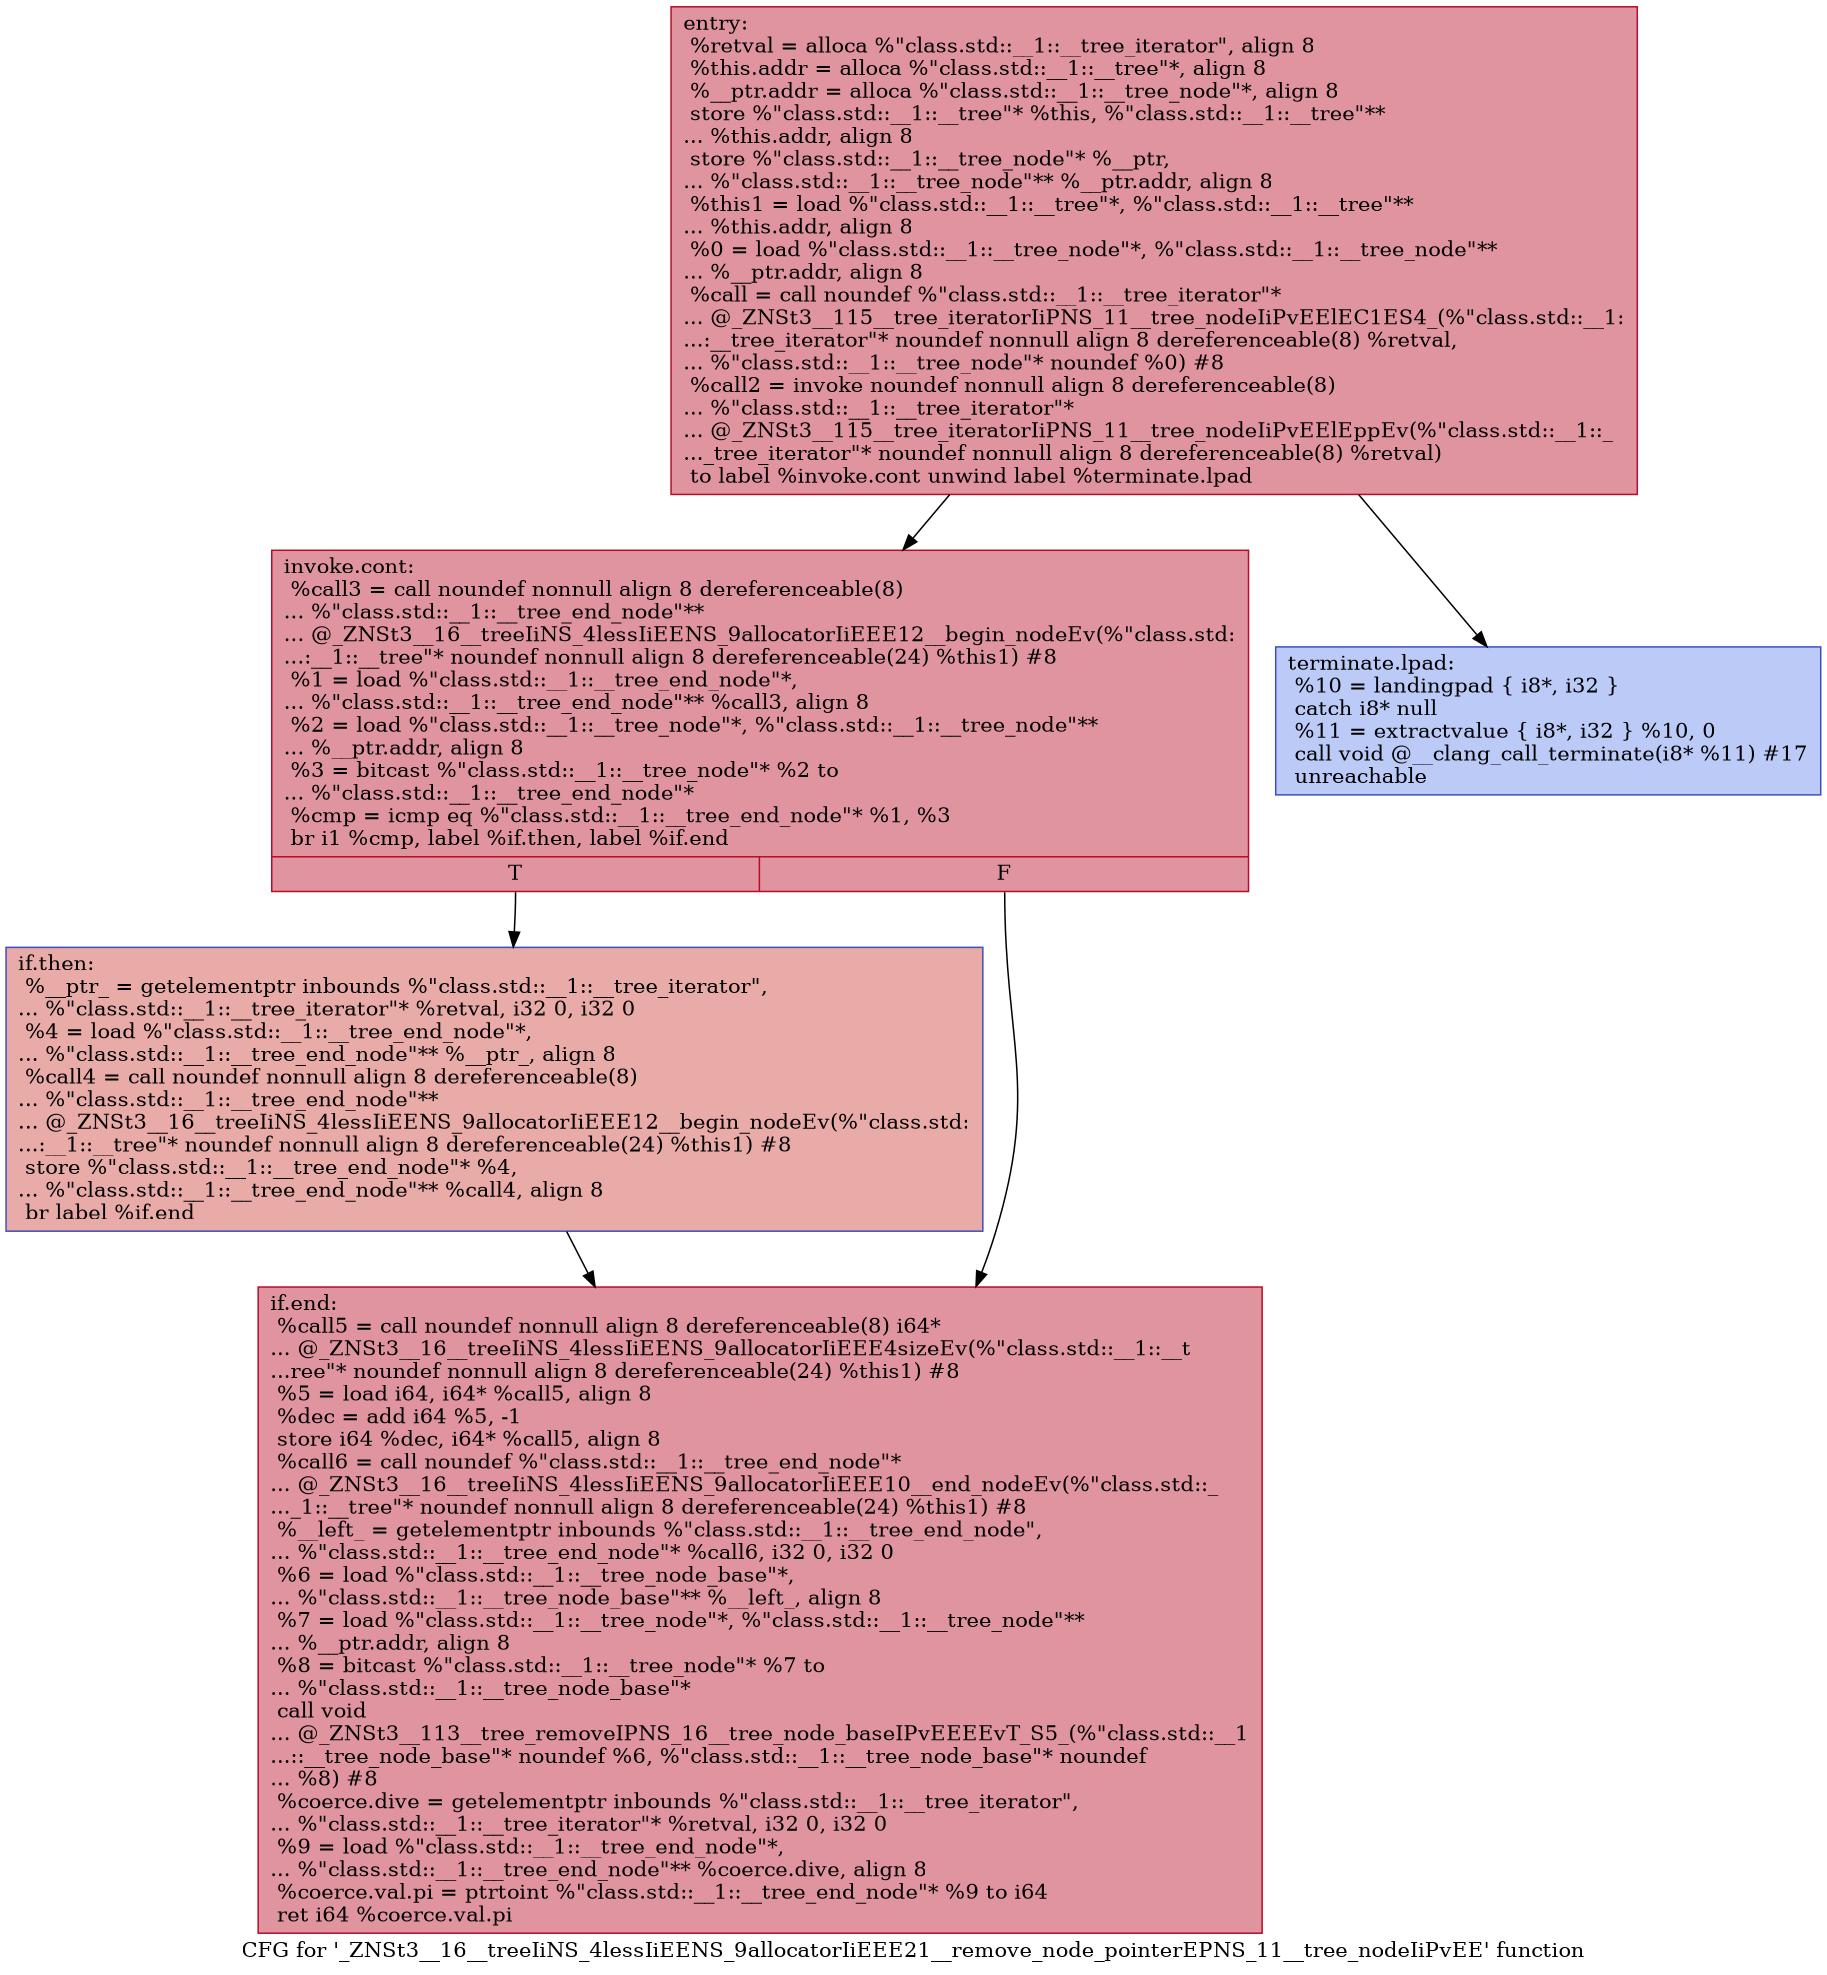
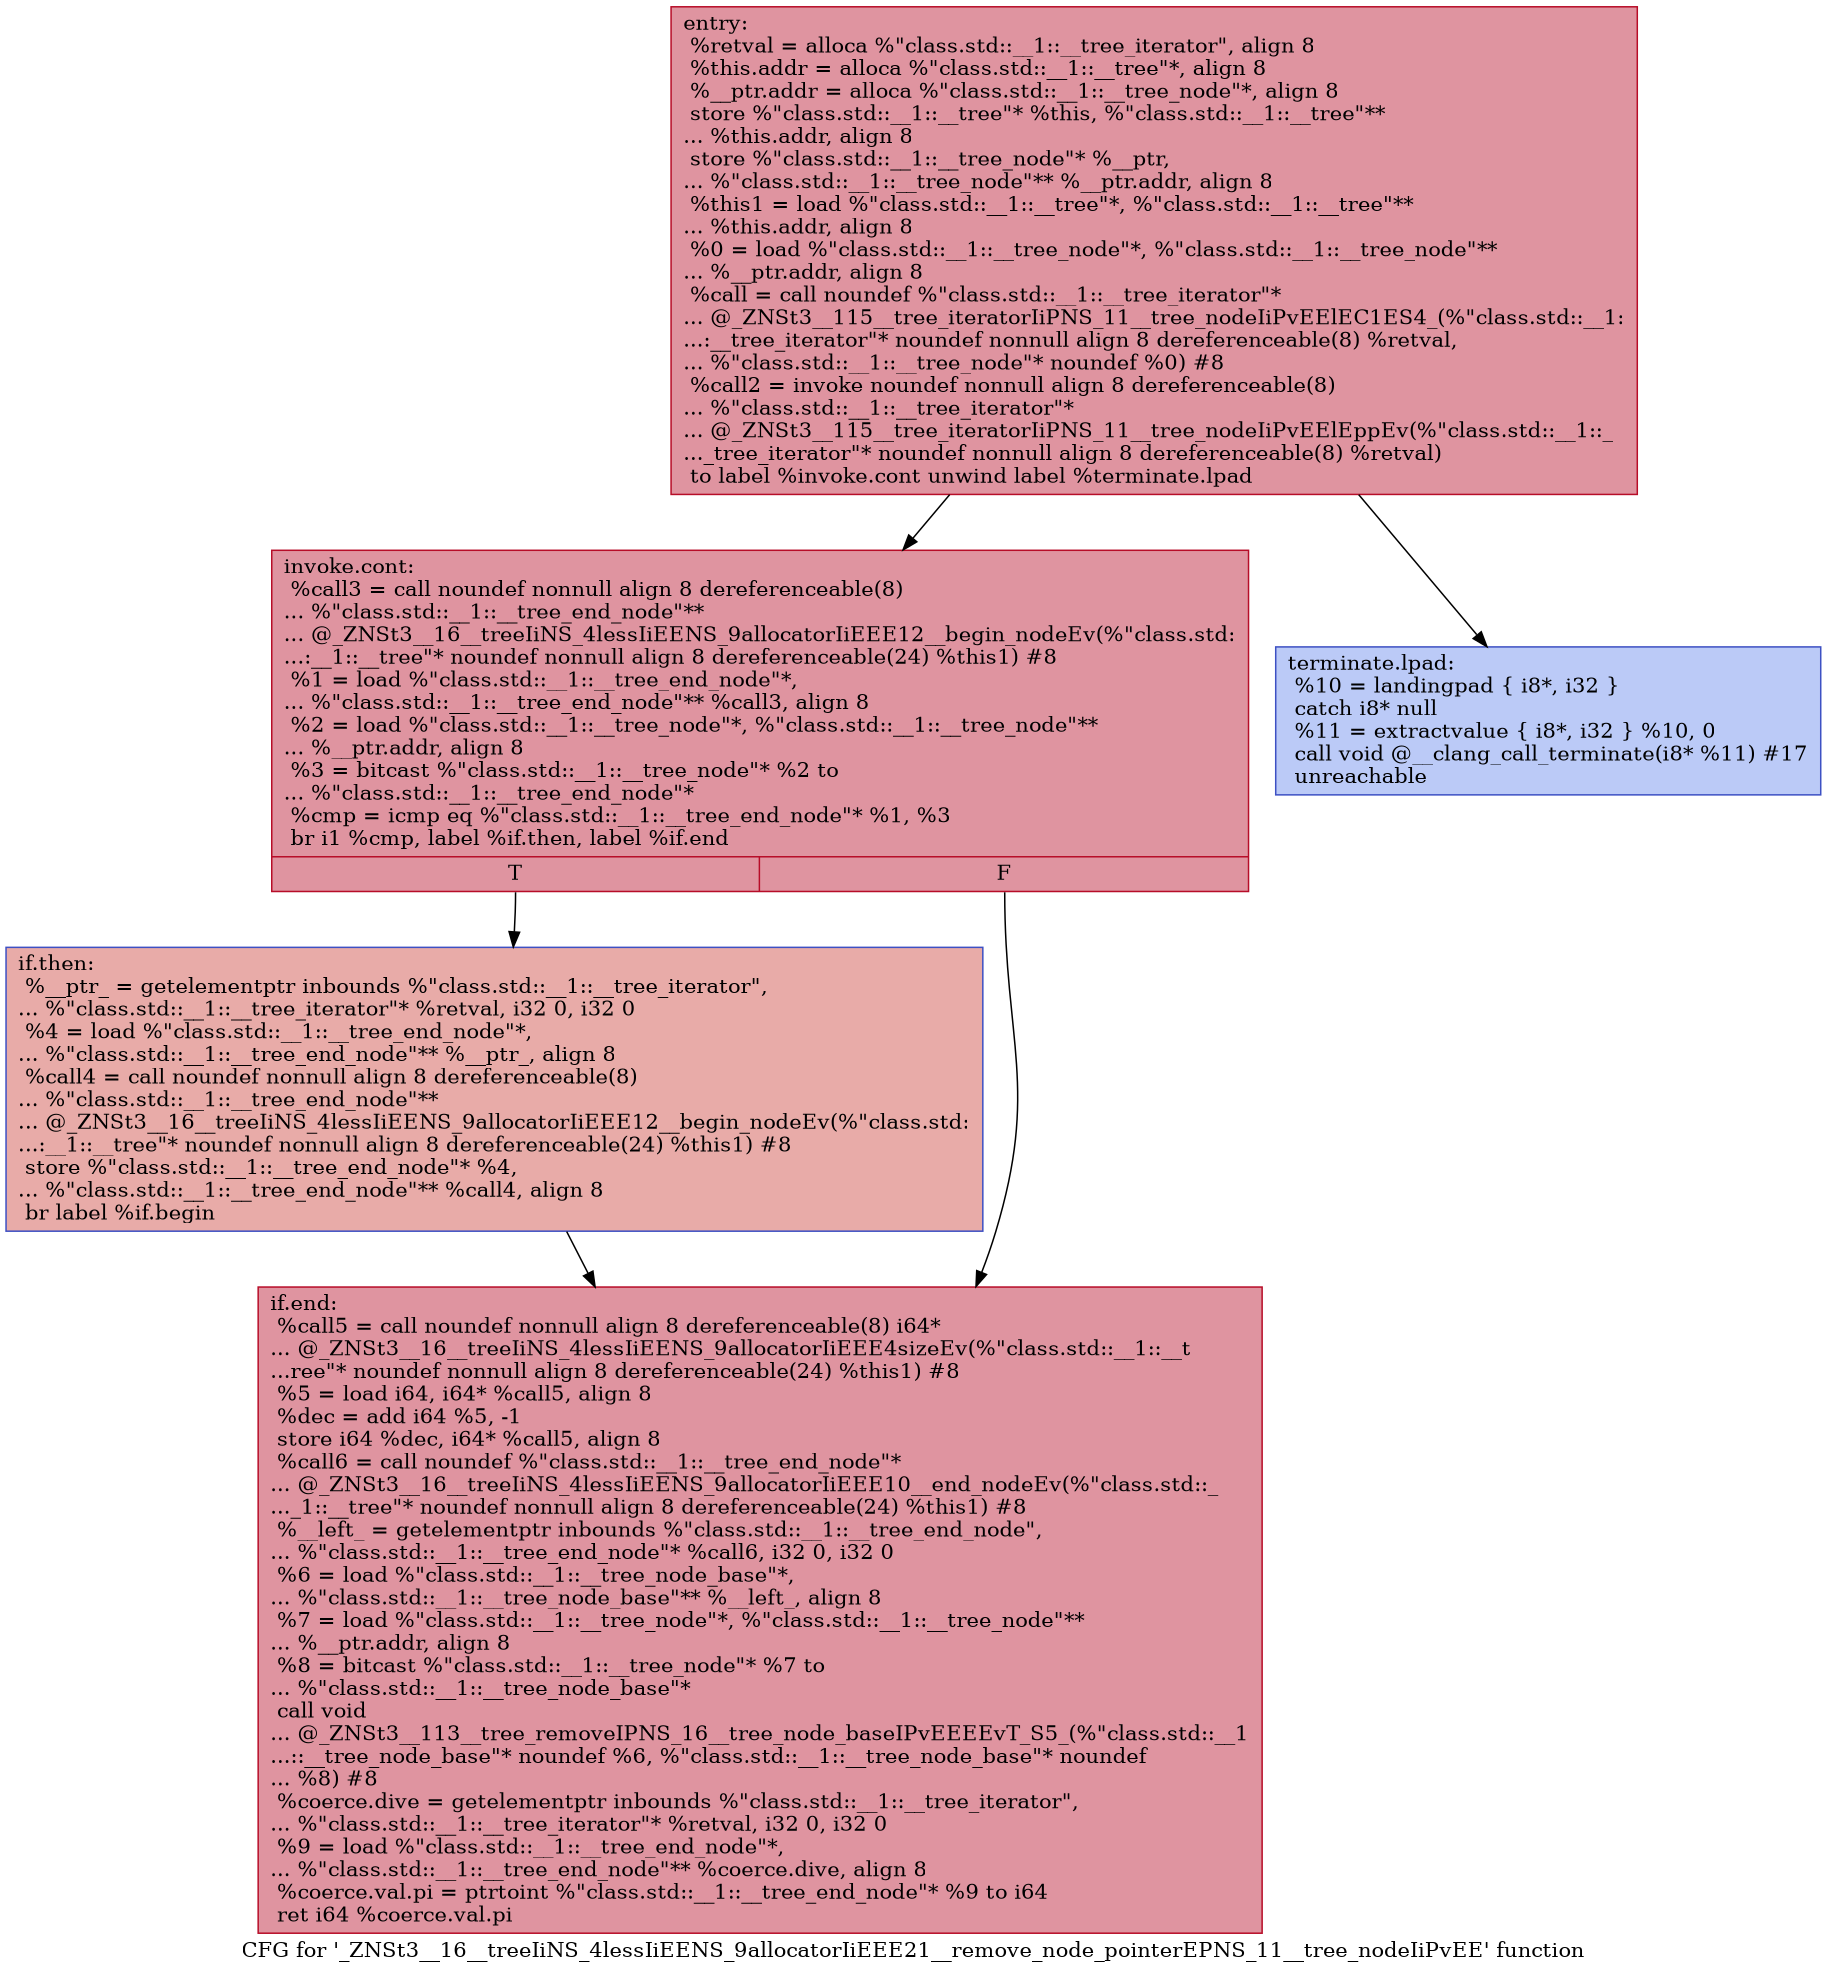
  digraph {
    label="CFG for '_ZNSt3__16__treeIiNS_4lessIiEENS_9allocatorIiEEE21__remove_node_pointerEPNS_11__tree_nodeIiPvEE' function"
    node [color="#b70d28ff" fillcolor="#b70d2870" shape=record style=filled]
    n1 [label="{entry:\l  %retval = alloca %\"class.std::__1::__tree_iterator\", align 8\l  %this.addr = alloca %\"class.std::__1::__tree\"*, align 8\l  %__ptr.addr = alloca %\"class.std::__1::__tree_node\"*, align 8\l  store %\"class.std::__1::__tree\"* %this, %\"class.std::__1::__tree\"**\l... %this.addr, align 8\l  store %\"class.std::__1::__tree_node\"* %__ptr,\l... %\"class.std::__1::__tree_node\"** %__ptr.addr, align 8\l  %this1 = load %\"class.std::__1::__tree\"*, %\"class.std::__1::__tree\"**\l... %this.addr, align 8\l  %0 = load %\"class.std::__1::__tree_node\"*, %\"class.std::__1::__tree_node\"**\l... %__ptr.addr, align 8\l  %call = call noundef %\"class.std::__1::__tree_iterator\"*\l... @_ZNSt3__115__tree_iteratorIiPNS_11__tree_nodeIiPvEElEC1ES4_(%\"class.std::__1:\l...:__tree_iterator\"* noundef nonnull align 8 dereferenceable(8) %retval,\l... %\"class.std::__1::__tree_node\"* noundef %0) #8\l  %call2 = invoke noundef nonnull align 8 dereferenceable(8)\l... %\"class.std::__1::__tree_iterator\"*\l... @_ZNSt3__115__tree_iteratorIiPNS_11__tree_nodeIiPvEElEppEv(%\"class.std::__1::_\l..._tree_iterator\"* noundef nonnull align 8 dereferenceable(8) %retval)\l          to label %invoke.cont unwind label %terminate.lpad\l}"]
    n2 [label="{invoke.cont:                                      \l  %call3 = call noundef nonnull align 8 dereferenceable(8)\l... %\"class.std::__1::__tree_end_node\"**\l... @_ZNSt3__16__treeIiNS_4lessIiEENS_9allocatorIiEEE12__begin_nodeEv(%\"class.std:\l...:__1::__tree\"* noundef nonnull align 8 dereferenceable(24) %this1) #8\l  %1 = load %\"class.std::__1::__tree_end_node\"*,\l... %\"class.std::__1::__tree_end_node\"** %call3, align 8\l  %2 = load %\"class.std::__1::__tree_node\"*, %\"class.std::__1::__tree_node\"**\l... %__ptr.addr, align 8\l  %3 = bitcast %\"class.std::__1::__tree_node\"* %2 to\l... %\"class.std::__1::__tree_end_node\"*\l  %cmp = icmp eq %\"class.std::__1::__tree_end_node\"* %1, %3\l  br i1 %cmp, label %if.then, label %if.end\l|{<s0>T|<s1>F}}"]
    n3 [color="#3d50c3ff" fillcolor="#6687ed70" label="{terminate.lpad:                                   \l  %10 = landingpad \{ i8*, i32 \}\l          catch i8* null\l  %11 = extractvalue \{ i8*, i32 \} %10, 0\l  call void @__clang_call_terminate(i8* %11) #17\l  unreachable\l}"]
-   n4 [color="#3d50c3ff" fillcolor="#cc403a70" label="{if.then:                                          \l  %__ptr_ = getelementptr inbounds %\"class.std::__1::__tree_iterator\",\l... %\"class.std::__1::__tree_iterator\"* %retval, i32 0, i32 0\l  %4 = load %\"class.std::__1::__tree_end_node\"*,\l... %\"class.std::__1::__tree_end_node\"** %__ptr_, align 8\l  %call4 = call noundef nonnull align 8 dereferenceable(8)\l... %\"class.std::__1::__tree_end_node\"**\l... @_ZNSt3__16__treeIiNS_4lessIiEENS_9allocatorIiEEE12__begin_nodeEv(%\"class.std:\l...:__1::__tree\"* noundef nonnull align 8 dereferenceable(24) %this1) #8\l  store %\"class.std::__1::__tree_end_node\"* %4,\l... %\"class.std::__1::__tree_end_node\"** %call4, align 8\l  br label %if.end\l}"]
+   n4 [color="#3d50c3ff" fillcolor="#cc403a70" label="{if.then:                                          \l  %__ptr_ = getelementptr inbounds %\"class.std::__1::__tree_iterator\",\l... %\"class.std::__1::__tree_iterator\"* %retval, i32 0, i32 0\l  %4 = load %\"class.std::__1::__tree_end_node\"*,\l... %\"class.std::__1::__tree_end_node\"** %__ptr_, align 8\l  %call4 = call noundef nonnull align 8 dereferenceable(8)\l... %\"class.std::__1::__tree_end_node\"**\l... @_ZNSt3__16__treeIiNS_4lessIiEENS_9allocatorIiEEE12__begin_nodeEv(%\"class.std:\l...:__1::__tree\"* noundef nonnull align 8 dereferenceable(24) %this1) #8\l  store %\"class.std::__1::__tree_end_node\"* %4,\l... %\"class.std::__1::__tree_end_node\"** %call4, align 8\l  br label %if.begin\l}"]
    n5 [label="{if.end:                                           \l  %call5 = call noundef nonnull align 8 dereferenceable(8) i64*\l... @_ZNSt3__16__treeIiNS_4lessIiEENS_9allocatorIiEEE4sizeEv(%\"class.std::__1::__t\l...ree\"* noundef nonnull align 8 dereferenceable(24) %this1) #8\l  %5 = load i64, i64* %call5, align 8\l  %dec = add i64 %5, -1\l  store i64 %dec, i64* %call5, align 8\l  %call6 = call noundef %\"class.std::__1::__tree_end_node\"*\l... @_ZNSt3__16__treeIiNS_4lessIiEENS_9allocatorIiEEE10__end_nodeEv(%\"class.std::_\l..._1::__tree\"* noundef nonnull align 8 dereferenceable(24) %this1) #8\l  %__left_ = getelementptr inbounds %\"class.std::__1::__tree_end_node\",\l... %\"class.std::__1::__tree_end_node\"* %call6, i32 0, i32 0\l  %6 = load %\"class.std::__1::__tree_node_base\"*,\l... %\"class.std::__1::__tree_node_base\"** %__left_, align 8\l  %7 = load %\"class.std::__1::__tree_node\"*, %\"class.std::__1::__tree_node\"**\l... %__ptr.addr, align 8\l  %8 = bitcast %\"class.std::__1::__tree_node\"* %7 to\l... %\"class.std::__1::__tree_node_base\"*\l  call void\l... @_ZNSt3__113__tree_removeIPNS_16__tree_node_baseIPvEEEEvT_S5_(%\"class.std::__1\l...::__tree_node_base\"* noundef %6, %\"class.std::__1::__tree_node_base\"* noundef\l... %8) #8\l  %coerce.dive = getelementptr inbounds %\"class.std::__1::__tree_iterator\",\l... %\"class.std::__1::__tree_iterator\"* %retval, i32 0, i32 0\l  %9 = load %\"class.std::__1::__tree_end_node\"*,\l... %\"class.std::__1::__tree_end_node\"** %coerce.dive, align 8\l  %coerce.val.pi = ptrtoint %\"class.std::__1::__tree_end_node\"* %9 to i64\l  ret i64 %coerce.val.pi\l}"]
    n1 -> n2
    n1 -> n3
    n2 -> n4 [tailport=s0]
    n2 -> n5 [tailport=s1]
    n4 -> n5
  }
